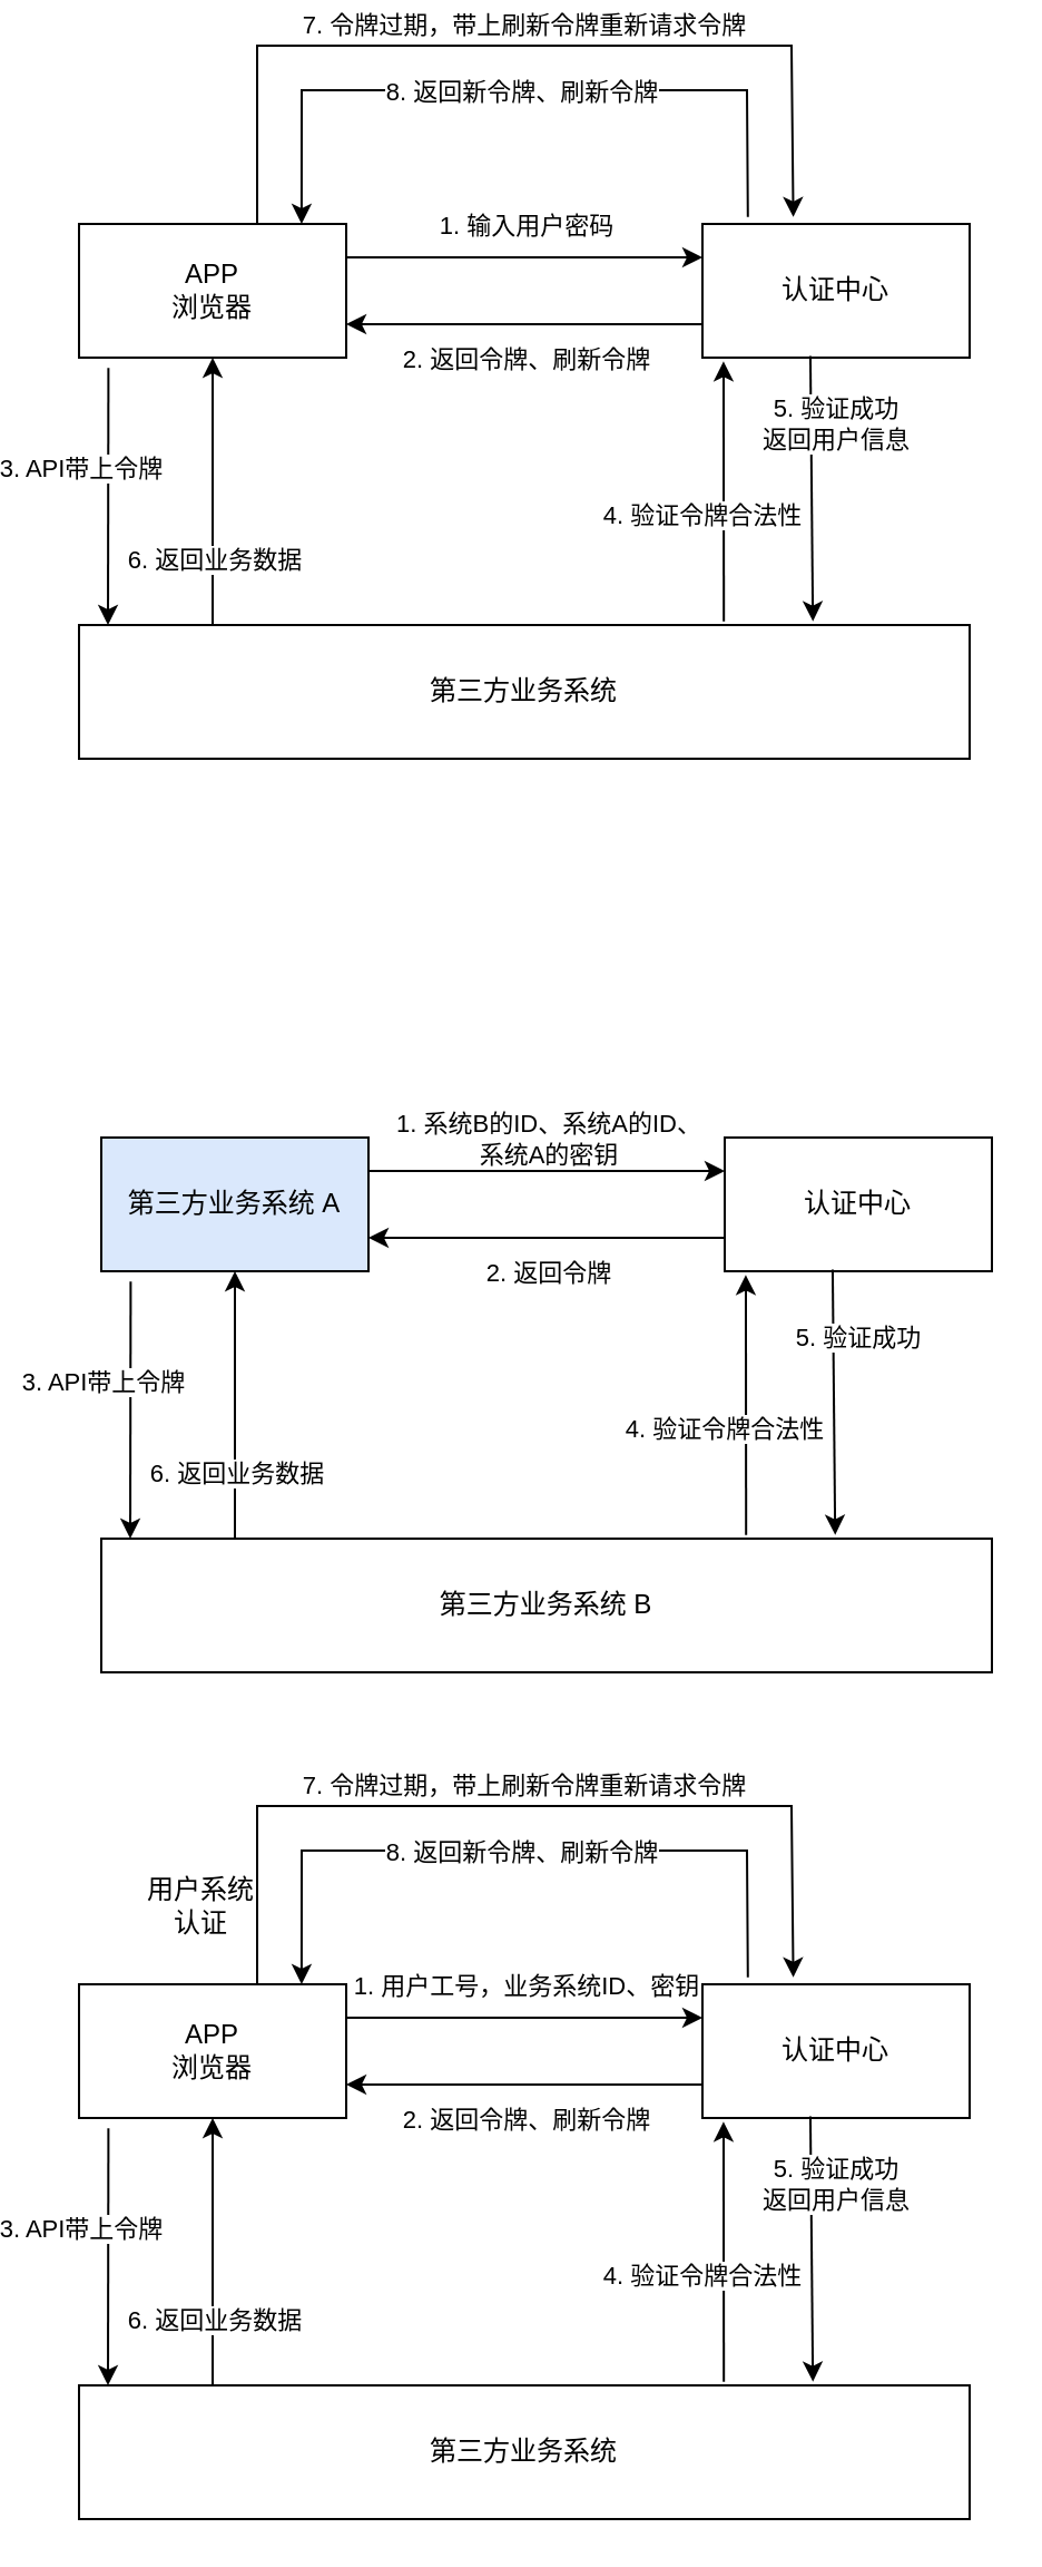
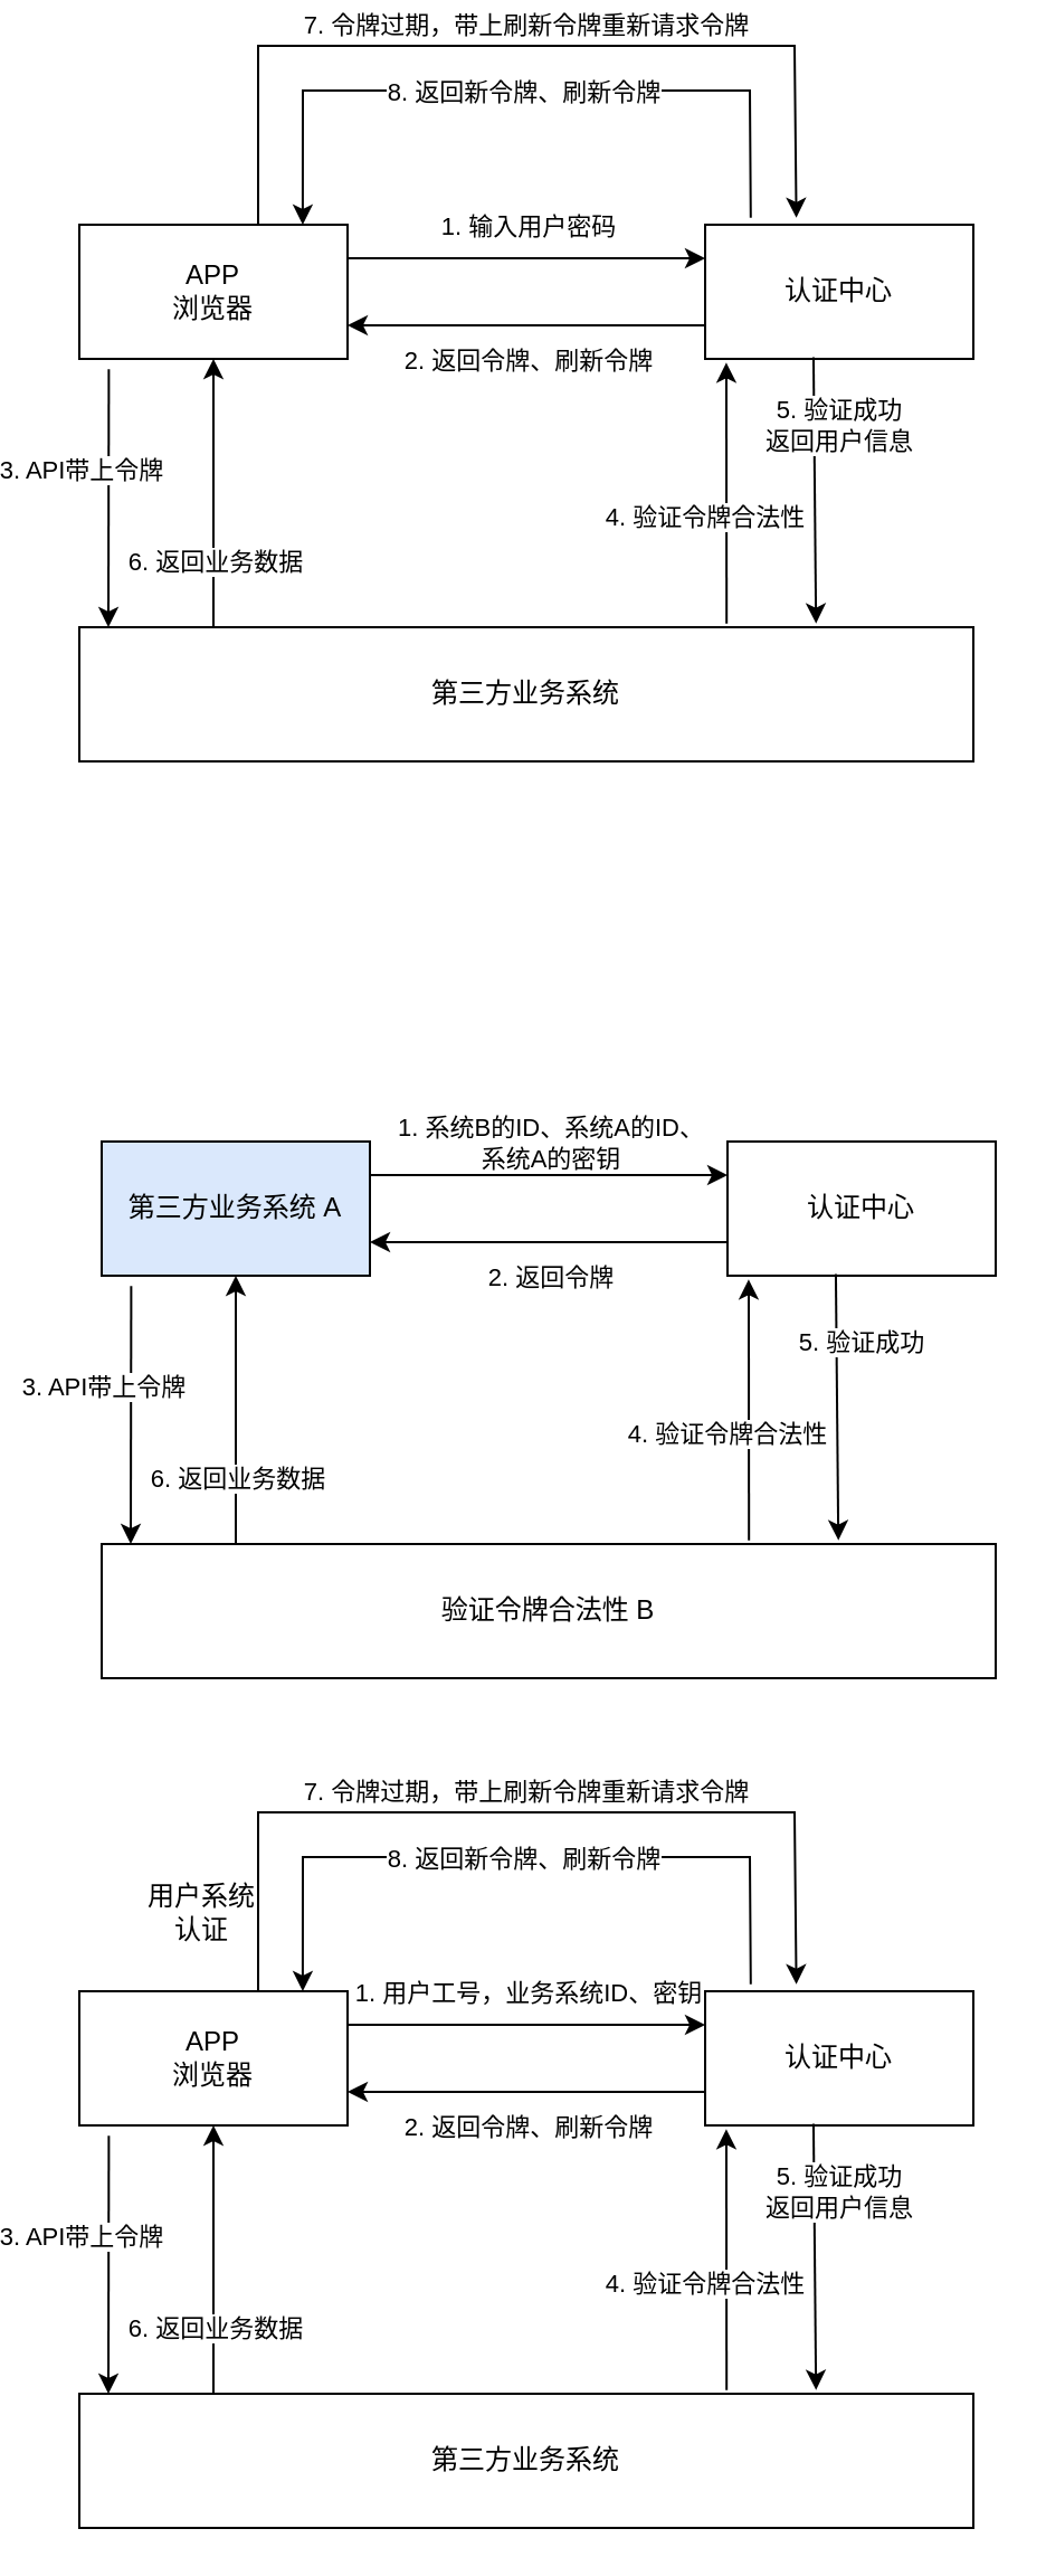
  <mxCell id="0" />
  <mxCell id="1" parent="0" />
  <mxCell id="2" value="&lt;div&gt;APP&lt;/div&gt;&lt;div&gt;浏览器&lt;br&gt;&lt;/div&gt;" style="rounded=0;whiteSpace=wrap;html=1;" vertex="1" parent="1"><mxGeometry x="20" y="100" width="120" height="60" as="geometry" /></mxCell>
  <mxCell id="3" value="认证中心" style="rounded=0;whiteSpace=wrap;html=1;" vertex="1" parent="1"><mxGeometry x="300" y="100" width="120" height="60" as="geometry" /></mxCell>
  <mxCell id="4" value="第三方业务系统" style="rounded=0;whiteSpace=wrap;html=1;" vertex="1" parent="1"><mxGeometry x="20" y="280" width="400" height="60" as="geometry" /></mxCell>
  <mxCell id="5" value="" style="endArrow=classic;html=1;rounded=0;entryX=0;entryY=0.25;entryDx=0;entryDy=0;exitX=1;exitY=0.25;exitDx=0;exitDy=0;" edge="1" parent="1" source="2" target="3"><mxGeometry width="50" height="50" relative="1" as="geometry"><mxPoint x="190" y="150" as="sourcePoint" /><mxPoint x="240" y="100" as="targetPoint" /></mxGeometry></mxCell>
  <mxCell id="6" value="1. 输入用户密码" style="edgeLabel;html=1;align=center;verticalAlign=middle;resizable=0;points=[];" vertex="1" connectable="0" parent="5"><mxGeometry x="-0.102" y="1" relative="1" as="geometry"><mxPoint x="8" y="-14" as="offset" /></mxGeometry></mxCell>
  <mxCell id="7" value="" style="endArrow=classic;html=1;rounded=0;entryX=1;entryY=0.75;entryDx=0;entryDy=0;exitX=0;exitY=0.75;exitDx=0;exitDy=0;" edge="1" parent="1" source="3" target="2"><mxGeometry width="50" height="50" relative="1" as="geometry"><mxPoint x="200" y="210" as="sourcePoint" /><mxPoint x="250" y="160" as="targetPoint" /></mxGeometry></mxCell>
  <mxCell id="8" value="2. 返回令牌、刷新令牌" style="edgeLabel;html=1;align=center;verticalAlign=middle;resizable=0;points=[];" vertex="1" connectable="0" parent="7"><mxGeometry x="0.09" relative="1" as="geometry"><mxPoint x="7" y="15" as="offset" /></mxGeometry></mxCell>
  <mxCell id="9" value="" style="endArrow=classic;html=1;rounded=0;exitX=0.11;exitY=1.028;exitDx=0;exitDy=0;exitPerimeter=0;" edge="1" parent="1"><mxGeometry width="50" height="50" relative="1" as="geometry"><mxPoint x="33.2" y="164.68" as="sourcePoint" /><mxPoint x="33" y="280" as="targetPoint" /></mxGeometry></mxCell>
  <mxCell id="10" value="3. API带上令牌" style="edgeLabel;html=1;align=center;verticalAlign=middle;resizable=0;points=[];" vertex="1" connectable="0" parent="9"><mxGeometry x="-0.042" y="-2" relative="1" as="geometry"><mxPoint x="-11" y="-10" as="offset" /></mxGeometry></mxCell>
  <mxCell id="11" value="" style="endArrow=classic;html=1;rounded=0;entryX=0.079;entryY=1.028;entryDx=0;entryDy=0;entryPerimeter=0;exitX=0.724;exitY=-0.028;exitDx=0;exitDy=0;exitPerimeter=0;" edge="1" parent="1" source="4" target="3"><mxGeometry width="50" height="50" relative="1" as="geometry"><mxPoint x="310" y="260" as="sourcePoint" /><mxPoint x="360" y="210" as="targetPoint" /></mxGeometry></mxCell>
  <mxCell id="12" value="&lt;div&gt;4. 验证令牌合法性&lt;/div&gt;" style="edgeLabel;html=1;align=center;verticalAlign=middle;resizable=0;points=[];" vertex="1" connectable="0" parent="11"><mxGeometry x="0.078" relative="1" as="geometry"><mxPoint x="-10" y="15" as="offset" /></mxGeometry></mxCell>
  <mxCell id="13" value="" style="endArrow=classic;html=1;rounded=0;exitX=0.404;exitY=0.988;exitDx=0;exitDy=0;exitPerimeter=0;entryX=0.824;entryY=-0.028;entryDx=0;entryDy=0;entryPerimeter=0;" edge="1" parent="1" source="3" target="4"><mxGeometry width="50" height="50" relative="1" as="geometry"><mxPoint x="220" y="270" as="sourcePoint" /><mxPoint x="348" y="280" as="targetPoint" /></mxGeometry></mxCell>
  <mxCell id="14" value="&lt;div&gt;5. 验证成功&lt;/div&gt;&lt;div&gt;返回用户信息&lt;/div&gt;" style="edgeLabel;html=1;align=center;verticalAlign=middle;resizable=0;points=[];" vertex="1" connectable="0" parent="13"><mxGeometry x="-0.18" y="-2" relative="1" as="geometry"><mxPoint x="13" y="-19" as="offset" /></mxGeometry></mxCell>
  <mxCell id="15" value="" style="endArrow=classic;html=1;rounded=0;entryX=0.5;entryY=1;entryDx=0;entryDy=0;" edge="1" parent="1" target="2"><mxGeometry width="50" height="50" relative="1" as="geometry"><mxPoint x="80" y="280" as="sourcePoint" /><mxPoint x="130" y="230" as="targetPoint" /></mxGeometry></mxCell>
  <mxCell id="16" value="6. 返回业务数据" style="edgeLabel;html=1;align=center;verticalAlign=middle;resizable=0;points=[];" vertex="1" connectable="0" parent="15"><mxGeometry x="0.068" relative="1" as="geometry"><mxPoint y="34" as="offset" /></mxGeometry></mxCell>
  <mxCell id="17" value="" style="endArrow=classic;html=1;rounded=0;entryX=0.34;entryY=-0.052;entryDx=0;entryDy=0;entryPerimeter=0;" edge="1" parent="1" target="3"><mxGeometry width="50" height="50" relative="1" as="geometry"><mxPoint x="100" y="100" as="sourcePoint" /><mxPoint x="340" y="20" as="targetPoint" /><Array as="points"><mxPoint x="100" y="20" /><mxPoint x="340" y="20" /></Array></mxGeometry></mxCell>
  <mxCell id="18" value="7. 令牌过期，带上刷新令牌重新请求令牌" style="edgeLabel;html=1;align=center;verticalAlign=middle;resizable=0;points=[];" vertex="1" connectable="0" parent="17"><mxGeometry x="-0.101" y="-2" relative="1" as="geometry"><mxPoint x="21" y="-12" as="offset" /></mxGeometry></mxCell>
  <mxCell id="19" value="" style="endArrow=classic;html=1;rounded=0;exitX=0.17;exitY=-0.052;exitDx=0;exitDy=0;exitPerimeter=0;entryX=0.833;entryY=0;entryDx=0;entryDy=0;entryPerimeter=0;" edge="1" parent="1" source="3" target="2"><mxGeometry width="50" height="50" relative="1" as="geometry"><mxPoint x="320" y="40" as="sourcePoint" /><mxPoint x="120" y="40" as="targetPoint" /><Array as="points"><mxPoint x="320" y="40" /><mxPoint x="120" y="40" /></Array></mxGeometry></mxCell>
  <mxCell id="20" value="8. 返回新令牌、刷新令牌" style="edgeLabel;html=1;align=center;verticalAlign=middle;resizable=0;points=[];" vertex="1" connectable="0" parent="19"><mxGeometry x="-0.003" relative="1" as="geometry"><mxPoint as="offset" /></mxGeometry></mxCell>
  <mxCell id="21" value="第三方业务系统 A" style="rounded=0;whiteSpace=wrap;html=1;fillColor=#dae8fc;" vertex="1" parent="1"><mxGeometry x="30" y="510" width="120" height="60" as="geometry" /></mxCell>
  <mxCell id="22" value="认证中心" style="rounded=0;whiteSpace=wrap;html=1;" vertex="1" parent="1"><mxGeometry x="310" y="510" width="120" height="60" as="geometry" /></mxCell>
- <mxCell id="23" value="第三方业务系统 B" style="rounded=0;whiteSpace=wrap;html=1;" vertex="1" parent="1"><mxGeometry x="30" y="690" width="400" height="60" as="geometry" /></mxCell>
+ <mxCell id="23" value="验证令牌合法性 B" style="rounded=0;whiteSpace=wrap;html=1;" vertex="1" parent="1"><mxGeometry x="30" y="690" width="400" height="60" as="geometry" /></mxCell>
  <mxCell id="24" value="" style="endArrow=classic;html=1;rounded=0;entryX=0;entryY=0.25;entryDx=0;entryDy=0;exitX=1;exitY=0.25;exitDx=0;exitDy=0;" edge="1" parent="1" source="21" target="22"><mxGeometry width="50" height="50" relative="1" as="geometry"><mxPoint x="200" y="560" as="sourcePoint" /><mxPoint x="250" y="510" as="targetPoint" /></mxGeometry></mxCell>
  <mxCell id="25" value="&lt;div&gt;1. 系统B的ID、系统A的ID、&lt;/div&gt;&lt;div&gt;系统A的密钥&lt;/div&gt;" style="edgeLabel;html=1;align=center;verticalAlign=middle;resizable=0;points=[];" vertex="1" connectable="0" parent="24"><mxGeometry x="-0.102" y="1" relative="1" as="geometry"><mxPoint x="8" y="-14" as="offset" /></mxGeometry></mxCell>
  <mxCell id="26" value="" style="endArrow=classic;html=1;rounded=0;entryX=1;entryY=0.75;entryDx=0;entryDy=0;exitX=0;exitY=0.75;exitDx=0;exitDy=0;" edge="1" parent="1" source="22" target="21"><mxGeometry width="50" height="50" relative="1" as="geometry"><mxPoint x="210" y="620" as="sourcePoint" /><mxPoint x="260" y="570" as="targetPoint" /></mxGeometry></mxCell>
  <mxCell id="27" value="2. 返回令牌" style="edgeLabel;html=1;align=center;verticalAlign=middle;resizable=0;points=[];" vertex="1" connectable="0" parent="26"><mxGeometry x="0.09" relative="1" as="geometry"><mxPoint x="7" y="15" as="offset" /></mxGeometry></mxCell>
  <mxCell id="28" value="" style="endArrow=classic;html=1;rounded=0;exitX=0.11;exitY=1.028;exitDx=0;exitDy=0;exitPerimeter=0;" edge="1" parent="1"><mxGeometry width="50" height="50" relative="1" as="geometry"><mxPoint x="43.2" y="574.68" as="sourcePoint" /><mxPoint x="43" y="690" as="targetPoint" /></mxGeometry></mxCell>
  <mxCell id="29" value="3. API带上令牌" style="edgeLabel;html=1;align=center;verticalAlign=middle;resizable=0;points=[];" vertex="1" connectable="0" parent="28"><mxGeometry x="-0.042" y="-2" relative="1" as="geometry"><mxPoint x="-11" y="-10" as="offset" /></mxGeometry></mxCell>
  <mxCell id="30" value="" style="endArrow=classic;html=1;rounded=0;entryX=0.079;entryY=1.028;entryDx=0;entryDy=0;entryPerimeter=0;exitX=0.724;exitY=-0.028;exitDx=0;exitDy=0;exitPerimeter=0;" edge="1" parent="1" source="23" target="22"><mxGeometry width="50" height="50" relative="1" as="geometry"><mxPoint x="320" y="670" as="sourcePoint" /><mxPoint x="370" y="620" as="targetPoint" /></mxGeometry></mxCell>
  <mxCell id="31" value="&lt;div&gt;4. 验证令牌合法性&lt;/div&gt;" style="edgeLabel;html=1;align=center;verticalAlign=middle;resizable=0;points=[];" vertex="1" connectable="0" parent="30"><mxGeometry x="0.078" relative="1" as="geometry"><mxPoint x="-10" y="15" as="offset" /></mxGeometry></mxCell>
  <mxCell id="32" value="" style="endArrow=classic;html=1;rounded=0;exitX=0.404;exitY=0.988;exitDx=0;exitDy=0;exitPerimeter=0;entryX=0.824;entryY=-0.028;entryDx=0;entryDy=0;entryPerimeter=0;" edge="1" parent="1" source="22" target="23"><mxGeometry width="50" height="50" relative="1" as="geometry"><mxPoint x="230" y="680" as="sourcePoint" /><mxPoint x="358" y="690" as="targetPoint" /></mxGeometry></mxCell>
  <mxCell id="33" value="&lt;div&gt;5. 验证成功&lt;/div&gt;" style="edgeLabel;html=1;align=center;verticalAlign=middle;resizable=0;points=[];" vertex="1" connectable="0" parent="32"><mxGeometry x="-0.18" y="-2" relative="1" as="geometry"><mxPoint x="13" y="-19" as="offset" /></mxGeometry></mxCell>
  <mxCell id="34" value="" style="endArrow=classic;html=1;rounded=0;entryX=0.5;entryY=1;entryDx=0;entryDy=0;" edge="1" parent="1" target="21"><mxGeometry width="50" height="50" relative="1" as="geometry"><mxPoint x="90" y="690" as="sourcePoint" /><mxPoint x="140" y="640" as="targetPoint" /></mxGeometry></mxCell>
  <mxCell id="35" value="6. 返回业务数据" style="edgeLabel;html=1;align=center;verticalAlign=middle;resizable=0;points=[];" vertex="1" connectable="0" parent="34"><mxGeometry x="0.068" relative="1" as="geometry"><mxPoint y="34" as="offset" /></mxGeometry></mxCell>
  <mxCell id="36" value="&lt;div&gt;APP&lt;/div&gt;&lt;div&gt;浏览器&lt;br&gt;&lt;/div&gt;" style="rounded=0;whiteSpace=wrap;html=1;" vertex="1" parent="1"><mxGeometry x="20" y="890" width="120" height="60" as="geometry" /></mxCell>
  <mxCell id="37" value="认证中心" style="rounded=0;whiteSpace=wrap;html=1;" vertex="1" parent="1"><mxGeometry x="300" y="890" width="120" height="60" as="geometry" /></mxCell>
  <mxCell id="38" value="第三方业务系统" style="rounded=0;whiteSpace=wrap;html=1;" vertex="1" parent="1"><mxGeometry x="20" y="1070" width="400" height="60" as="geometry" /></mxCell>
  <mxCell id="39" value="" style="endArrow=classic;html=1;rounded=0;entryX=0;entryY=0.25;entryDx=0;entryDy=0;exitX=1;exitY=0.25;exitDx=0;exitDy=0;" edge="1" parent="1" source="36" target="37"><mxGeometry width="50" height="50" relative="1" as="geometry"><mxPoint x="190" y="940" as="sourcePoint" /><mxPoint x="240" y="890" as="targetPoint" /></mxGeometry></mxCell>
  <mxCell id="40" value="1. 用户工号，业务系统ID、密钥" style="edgeLabel;html=1;align=center;verticalAlign=middle;resizable=0;points=[];" vertex="1" connectable="0" parent="39"><mxGeometry x="-0.102" y="1" relative="1" as="geometry"><mxPoint x="8" y="-14" as="offset" /></mxGeometry></mxCell>
  <mxCell id="41" value="" style="endArrow=classic;html=1;rounded=0;entryX=1;entryY=0.75;entryDx=0;entryDy=0;exitX=0;exitY=0.75;exitDx=0;exitDy=0;" edge="1" parent="1" source="37" target="36"><mxGeometry width="50" height="50" relative="1" as="geometry"><mxPoint x="200" y="1000" as="sourcePoint" /><mxPoint x="250" y="950" as="targetPoint" /></mxGeometry></mxCell>
  <mxCell id="42" value="2. 返回令牌、刷新令牌" style="edgeLabel;html=1;align=center;verticalAlign=middle;resizable=0;points=[];" vertex="1" connectable="0" parent="41"><mxGeometry x="0.09" relative="1" as="geometry"><mxPoint x="7" y="15" as="offset" /></mxGeometry></mxCell>
  <mxCell id="43" value="" style="endArrow=classic;html=1;rounded=0;exitX=0.11;exitY=1.028;exitDx=0;exitDy=0;exitPerimeter=0;" edge="1" parent="1"><mxGeometry width="50" height="50" relative="1" as="geometry"><mxPoint x="33.2" y="954.68" as="sourcePoint" /><mxPoint x="33" y="1070" as="targetPoint" /></mxGeometry></mxCell>
  <mxCell id="44" value="3. API带上令牌" style="edgeLabel;html=1;align=center;verticalAlign=middle;resizable=0;points=[];" vertex="1" connectable="0" parent="43"><mxGeometry x="-0.042" y="-2" relative="1" as="geometry"><mxPoint x="-11" y="-10" as="offset" /></mxGeometry></mxCell>
  <mxCell id="45" value="" style="endArrow=classic;html=1;rounded=0;entryX=0.079;entryY=1.028;entryDx=0;entryDy=0;entryPerimeter=0;exitX=0.724;exitY=-0.028;exitDx=0;exitDy=0;exitPerimeter=0;" edge="1" parent="1" source="38" target="37"><mxGeometry width="50" height="50" relative="1" as="geometry"><mxPoint x="310" y="1050" as="sourcePoint" /><mxPoint x="360" y="1000" as="targetPoint" /></mxGeometry></mxCell>
  <mxCell id="46" value="&lt;div&gt;4. 验证令牌合法性&lt;/div&gt;" style="edgeLabel;html=1;align=center;verticalAlign=middle;resizable=0;points=[];" vertex="1" connectable="0" parent="45"><mxGeometry x="0.078" relative="1" as="geometry"><mxPoint x="-10" y="15" as="offset" /></mxGeometry></mxCell>
  <mxCell id="47" value="" style="endArrow=classic;html=1;rounded=0;exitX=0.404;exitY=0.988;exitDx=0;exitDy=0;exitPerimeter=0;entryX=0.824;entryY=-0.028;entryDx=0;entryDy=0;entryPerimeter=0;" edge="1" parent="1" source="37" target="38"><mxGeometry width="50" height="50" relative="1" as="geometry"><mxPoint x="220" y="1060" as="sourcePoint" /><mxPoint x="348" y="1070" as="targetPoint" /></mxGeometry></mxCell>
  <mxCell id="48" value="&lt;div&gt;5. 验证成功&lt;/div&gt;&lt;div&gt;返回用户信息&lt;/div&gt;" style="edgeLabel;html=1;align=center;verticalAlign=middle;resizable=0;points=[];" vertex="1" connectable="0" parent="47"><mxGeometry x="-0.18" y="-2" relative="1" as="geometry"><mxPoint x="13" y="-19" as="offset" /></mxGeometry></mxCell>
  <mxCell id="49" value="" style="endArrow=classic;html=1;rounded=0;entryX=0.5;entryY=1;entryDx=0;entryDy=0;" edge="1" parent="1" target="36"><mxGeometry width="50" height="50" relative="1" as="geometry"><mxPoint x="80" y="1070" as="sourcePoint" /><mxPoint x="130" y="1020" as="targetPoint" /></mxGeometry></mxCell>
  <mxCell id="50" value="6. 返回业务数据" style="edgeLabel;html=1;align=center;verticalAlign=middle;resizable=0;points=[];" vertex="1" connectable="0" parent="49"><mxGeometry x="0.068" relative="1" as="geometry"><mxPoint y="34" as="offset" /></mxGeometry></mxCell>
  <mxCell id="51" value="" style="endArrow=classic;html=1;rounded=0;entryX=0.34;entryY=-0.052;entryDx=0;entryDy=0;entryPerimeter=0;" edge="1" parent="1" target="37"><mxGeometry width="50" height="50" relative="1" as="geometry"><mxPoint x="100" y="890" as="sourcePoint" /><mxPoint x="340" y="810" as="targetPoint" /><Array as="points"><mxPoint x="100" y="810" /><mxPoint x="340" y="810" /></Array></mxGeometry></mxCell>
  <mxCell id="52" value="7. 令牌过期，带上刷新令牌重新请求令牌" style="edgeLabel;html=1;align=center;verticalAlign=middle;resizable=0;points=[];" vertex="1" connectable="0" parent="51"><mxGeometry x="-0.101" y="-2" relative="1" as="geometry"><mxPoint x="21" y="-12" as="offset" /></mxGeometry></mxCell>
  <mxCell id="53" value="" style="endArrow=classic;html=1;rounded=0;exitX=0.17;exitY=-0.052;exitDx=0;exitDy=0;exitPerimeter=0;entryX=0.833;entryY=0;entryDx=0;entryDy=0;entryPerimeter=0;" edge="1" parent="1" source="37" target="36"><mxGeometry width="50" height="50" relative="1" as="geometry"><mxPoint x="320" y="830" as="sourcePoint" /><mxPoint x="120" y="830" as="targetPoint" /><Array as="points"><mxPoint x="320" y="830" /><mxPoint x="120" y="830" /></Array></mxGeometry></mxCell>
  <mxCell id="54" value="8. 返回新令牌、刷新令牌" style="edgeLabel;html=1;align=center;verticalAlign=middle;resizable=0;points=[];" vertex="1" connectable="0" parent="53"><mxGeometry x="-0.003" relative="1" as="geometry"><mxPoint as="offset" /></mxGeometry></mxCell>
  <mxCell id="55" value="用户系统认证" style="text;html=1;align=center;verticalAlign=middle;whiteSpace=wrap;rounded=0;" vertex="1" parent="1"><mxGeometry x="45" y="840" width="60" height="30" as="geometry" /></mxCell>
